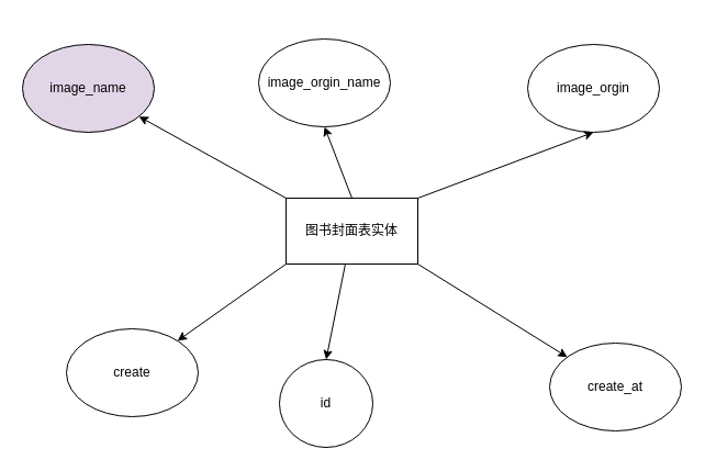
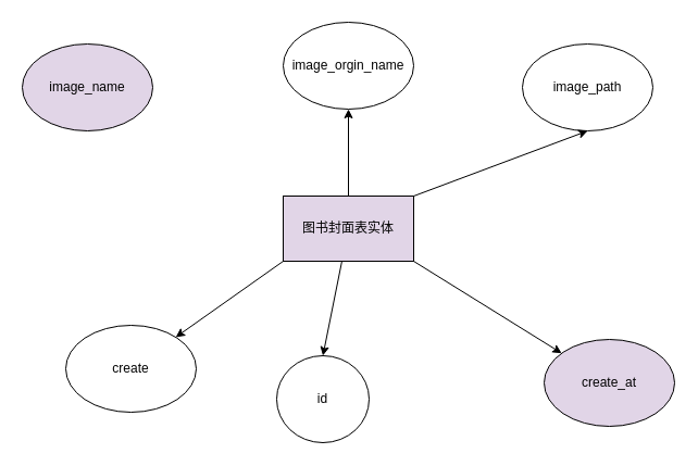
  <mxCell id="0" />
  <mxCell id="1" parent="0" />
  <mxCell id="2" style="edgeStyle=none;html=1;entryX=0.5;entryY=0;entryDx=0;entryDy=0;" parent="1" source="3" target="14" edge="1"><mxGeometry relative="1" as="geometry" /></mxCell>
- <mxCell id="3" value="图书封面表实体" style="rounded=0;whiteSpace=wrap;html=1;" parent="1" vertex="1"><mxGeometry x="260" y="180" width="120" height="60" as="geometry" /></mxCell>
+ <mxCell id="3" value="图书封面表实体" style="rounded=0;whiteSpace=wrap;html=1;fillColor=#e1d5e7;" parent="1" vertex="1"><mxGeometry x="260" y="180" width="120" height="60" as="geometry" /></mxCell>
  <mxCell id="4" value="image_name" style="ellipse;whiteSpace=wrap;html=1;fillColor=#e1d5e7;" parent="1" vertex="1"><mxGeometry x="20" y="40" width="120" height="80" as="geometry" /></mxCell>
- <mxCell id="5" value="image_orgin_name" style="ellipse;whiteSpace=wrap;html=1;" parent="1" vertex="1"><mxGeometry x="235" y="35" width="120" height="80" as="geometry" /></mxCell>
- <mxCell id="6" value="image_orgin" style="ellipse;whiteSpace=wrap;html=1;" parent="1" vertex="1"><mxGeometry x="480" y="40" width="120" height="80" as="geometry" /></mxCell>
+ <mxCell id="5" value="image_orgin_name" style="ellipse;whiteSpace=wrap;html=1;" parent="1" vertex="1"><mxGeometry x="260" y="20" width="120" height="80" as="geometry" /></mxCell>
+ <mxCell id="6" value="image_path" style="ellipse;whiteSpace=wrap;html=1;" parent="1" vertex="1"><mxGeometry x="480" y="40" width="120" height="80" as="geometry" /></mxCell>
  <mxCell id="7" value="create" style="ellipse;whiteSpace=wrap;html=1;" parent="1" vertex="1"><mxGeometry x="60" y="299" width="120" height="80" as="geometry" /></mxCell>
- <mxCell id="8" value="create_at" style="ellipse;whiteSpace=wrap;html=1;" parent="1" vertex="1"><mxGeometry x="500" y="312" width="120" height="80" as="geometry" /></mxCell>
- <mxCell id="9" value="" style="endArrow=classic;html=1;exitX=0;exitY=0;exitDx=0;exitDy=0;" parent="1" source="3" target="4" edge="1"><mxGeometry width="50" height="50" relative="1" as="geometry"><mxPoint x="320" y="200" as="sourcePoint" /><mxPoint x="370" y="150" as="targetPoint" /><Array as="points" /></mxGeometry></mxCell>
+ <mxCell id="8" value="create_at" style="ellipse;whiteSpace=wrap;html=1;fillColor=#e1d5e7;" parent="1" vertex="1"><mxGeometry x="500" y="312" width="120" height="80" as="geometry" /></mxCell>
  <mxCell id="10" value="" style="endArrow=classic;html=1;entryX=0.5;entryY=1;entryDx=0;entryDy=0;exitX=0.5;exitY=0;exitDx=0;exitDy=0;" parent="1" source="3" target="5" edge="1"><mxGeometry width="50" height="50" relative="1" as="geometry"><mxPoint x="320" y="200" as="sourcePoint" /><mxPoint x="370" y="150" as="targetPoint" /></mxGeometry></mxCell>
  <mxCell id="11" value="" style="endArrow=classic;html=1;entryX=0.5;entryY=1;entryDx=0;entryDy=0;exitX=1;exitY=0;exitDx=0;exitDy=0;" parent="1" source="3" target="6" edge="1"><mxGeometry width="50" height="50" relative="1" as="geometry"><mxPoint x="320" y="200" as="sourcePoint" /><mxPoint x="370" y="150" as="targetPoint" /><Array as="points" /></mxGeometry></mxCell>
  <mxCell id="12" value="" style="endArrow=classic;html=1;exitX=0;exitY=1;exitDx=0;exitDy=0;" parent="1" source="3" target="7" edge="1"><mxGeometry width="50" height="50" relative="1" as="geometry"><mxPoint x="260" y="270" as="sourcePoint" /><mxPoint x="310" y="220" as="targetPoint" /></mxGeometry></mxCell>
  <mxCell id="13" value="" style="endArrow=classic;html=1;exitX=1;exitY=1;exitDx=0;exitDy=0;" parent="1" source="3" target="8" edge="1"><mxGeometry width="50" height="50" relative="1" as="geometry"><mxPoint x="380" y="270" as="sourcePoint" /><mxPoint x="430" y="220" as="targetPoint" /></mxGeometry></mxCell>
  <mxCell id="14" value="id" style="ellipse;whiteSpace=wrap;html=1;" parent="1" vertex="1"><mxGeometry x="254" y="327" width="85" height="80" as="geometry" /></mxCell>
